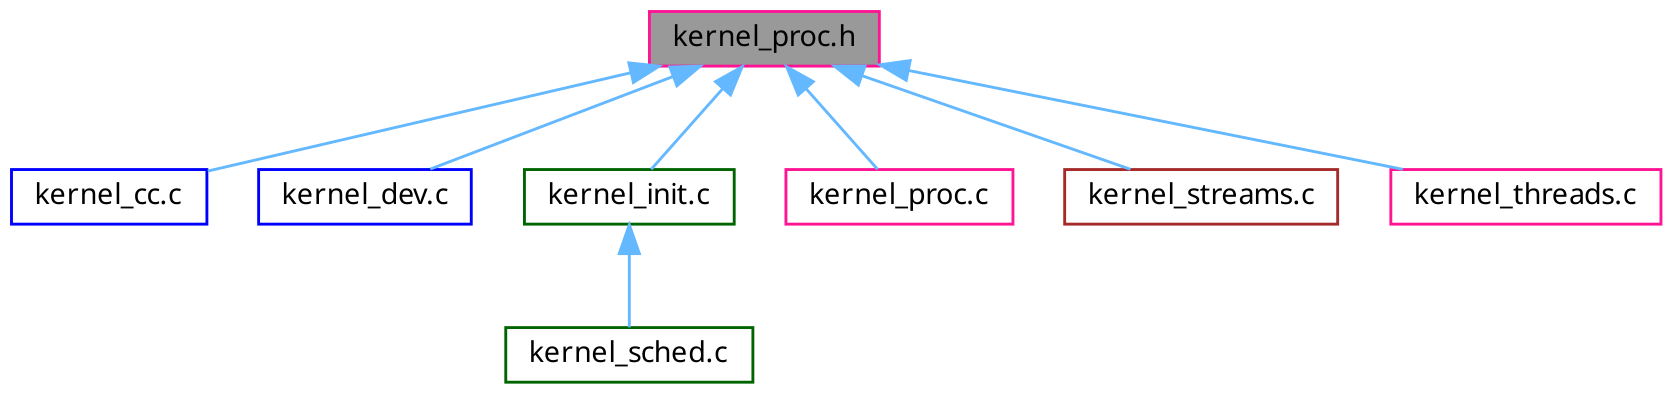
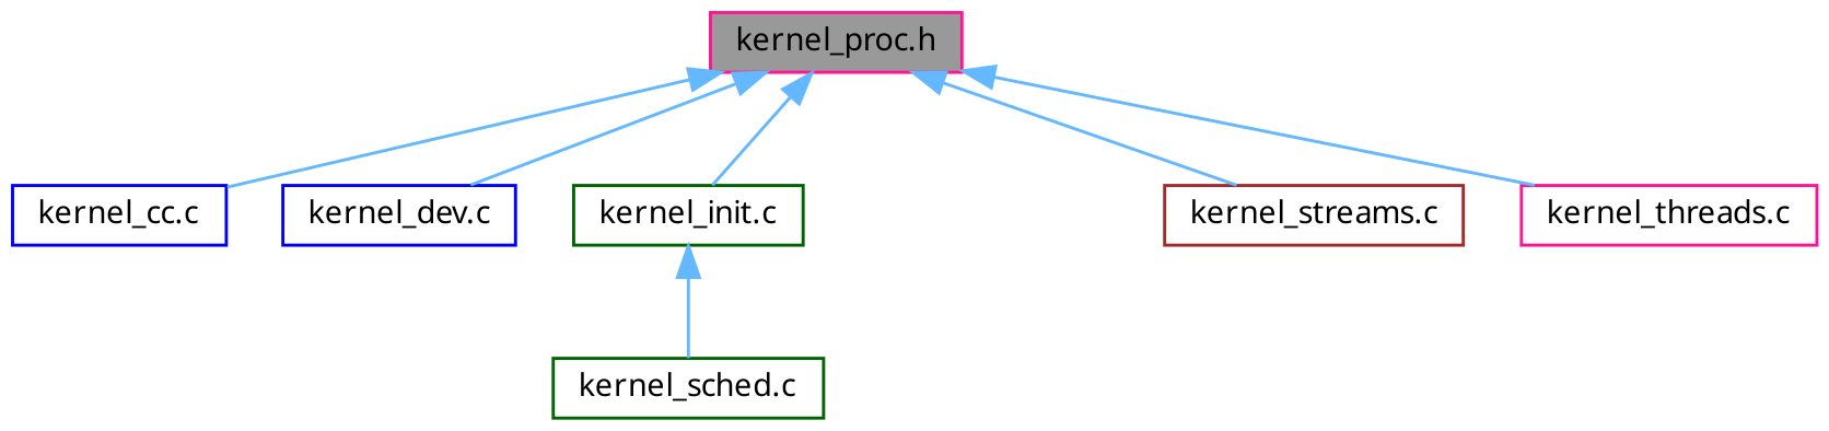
  digraph {
    fontname="Noto Sans"
    node [color=deeppink fillcolor=white fontname="Noto Sans" fontsize=10 shape=box style=filled]
    edge [color=steelblue1 dir=back fontname="Noto Sans" fontsize=10 labelfontname=Helvetica labelfontsize=10 style=solid]
    n1 [fillcolor=grey60 fontcolor=black height=0.2 label="kernel_proc.h" width=0.4]
    n2 [color=blue height=0.2 label="kernel_cc.c" width=0.4]
    n3 [color=blue height=0.2 label="kernel_dev.c" width=0.4]
    n4 [color=darkgreen height=0.2 label="kernel_init.c" width=0.4]
-   n5 [height=0.2 label="kernel_proc.c" width=0.4]
    n6 [color=brown height=0.2 label="kernel_streams.c" width=0.4]
    n7 [height=0.2 label="kernel_threads.c" width=0.4]
    n8 [color=darkgreen height=0.2 label="kernel_sched.c" width=0.4]
    n1 -> n2
    n1 -> n3
    n1 -> n4
-   n1 -> n5
    n1 -> n6
    n1 -> n7
    n4 -> n8
  }
